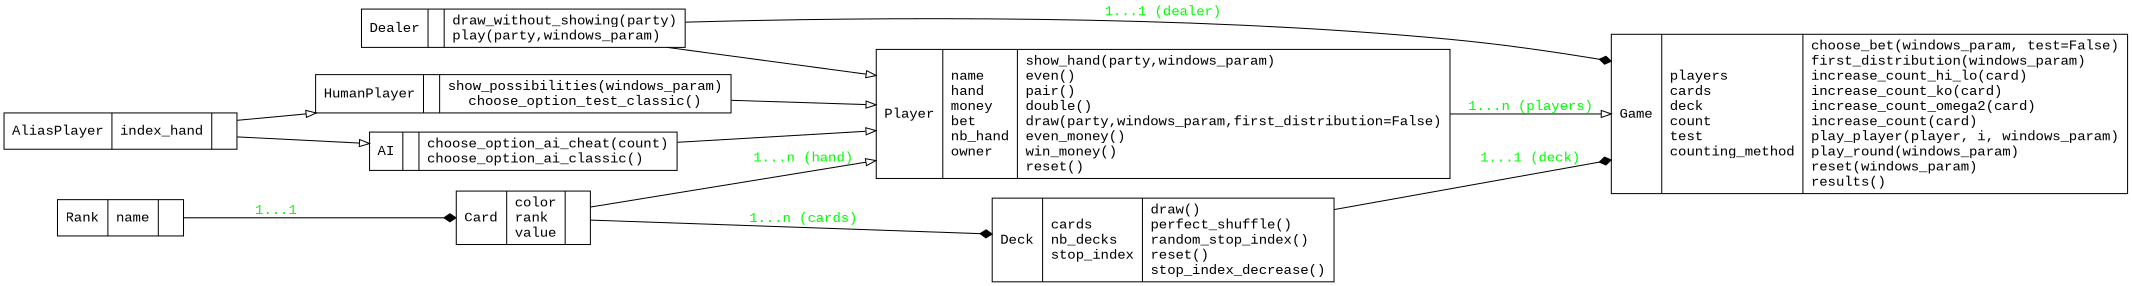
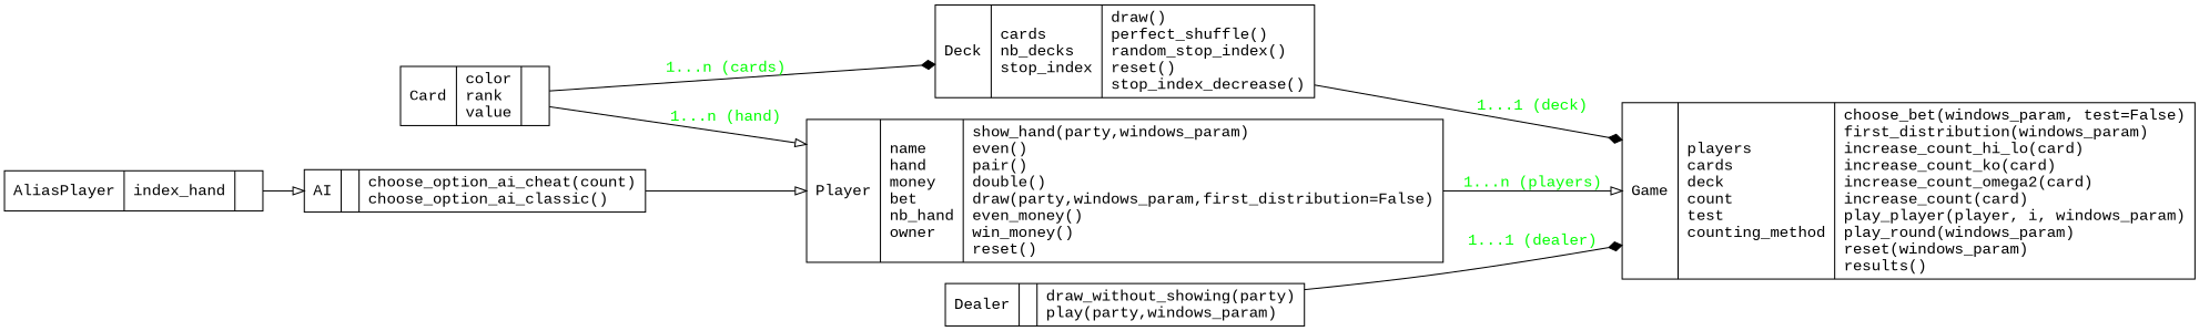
  digraph {
    fontname="Liberation Mono"
    rankdir=LR
    node [fontname="Liberation Mono" shape=record]
    edge [arrowhead=empty arrowtail=none fontcolor=green fontname="Liberation Mono" style=solid]
    n1 [label="{Game|players\lcards\ldeck\lcount\ltest\lcounting_method\l|choose_bet(windows_param, test=False)\lfirst_distribution(windows_param)\lincrease_count_hi_lo(card)\lincrease_count_ko(card)\lincrease_count_omega2(card)\lincrease_count(card)\lplay_player(player, i, windows_param)\lplay_round(windows_param)\lreset(windows_param)\lresults()\l}"]
    n2 [label="{Deck|cards\lnb_decks\lstop_index\l|draw()\lperfect_shuffle()\lrandom_stop_index()\lreset()\lstop_index_decrease()\l}"]
    n3 [label="{Card|color\lrank\lvalue\l|}"]
    n4 [label="{Player|name\lhand\lmoney\lbet\lnb_hand\lowner\l|show_hand(party,windows_param)\leven()\lpair()\ldouble()\ldraw(party,windows_param,first_distribution=False)\leven_money()\lwin_money()\lreset()\l}"]
-   n5 [label="{Rank|name\l|}"]
    n6 [label="{Dealer|\l|draw_without_showing(party)\lplay(party,windows_param)\l}"]
-   n7 [label="{HumanPlayer|\l|show_possibilities(windows_param)\lchoose_option_test_classic()}"]
    n8 [label="{AI|\l|choose_option_ai_cheat(count)\lchoose_option_ai_classic()\l}"]
    n9 [label="{AliasPlayer|index_hand|}"]
    n2 -> n1 [arrowhead=diamond label="1...1 (deck)"]
    n3 -> n2 [arrowhead=diamond label="1...n (cards)"]
    n3 -> n4 [label="1...n (hand)"]
    n4 -> n1 [label="1...n (players)"]
-   n5 -> n3 [arrowhead=diamond label="1...1"]
    n6 -> n1 [arrowhead=diamond label="1...1 (dealer)"]
-   n6 -> n4 [fontcolor="" style=""]
-   n7 -> n4 [fontcolor="" style=""]
    n8 -> n4 [fontcolor="" style=""]
-   n9 -> n7 [fontcolor="" style=""]
    n9 -> n8 [fontcolor="" style=""]
  }
